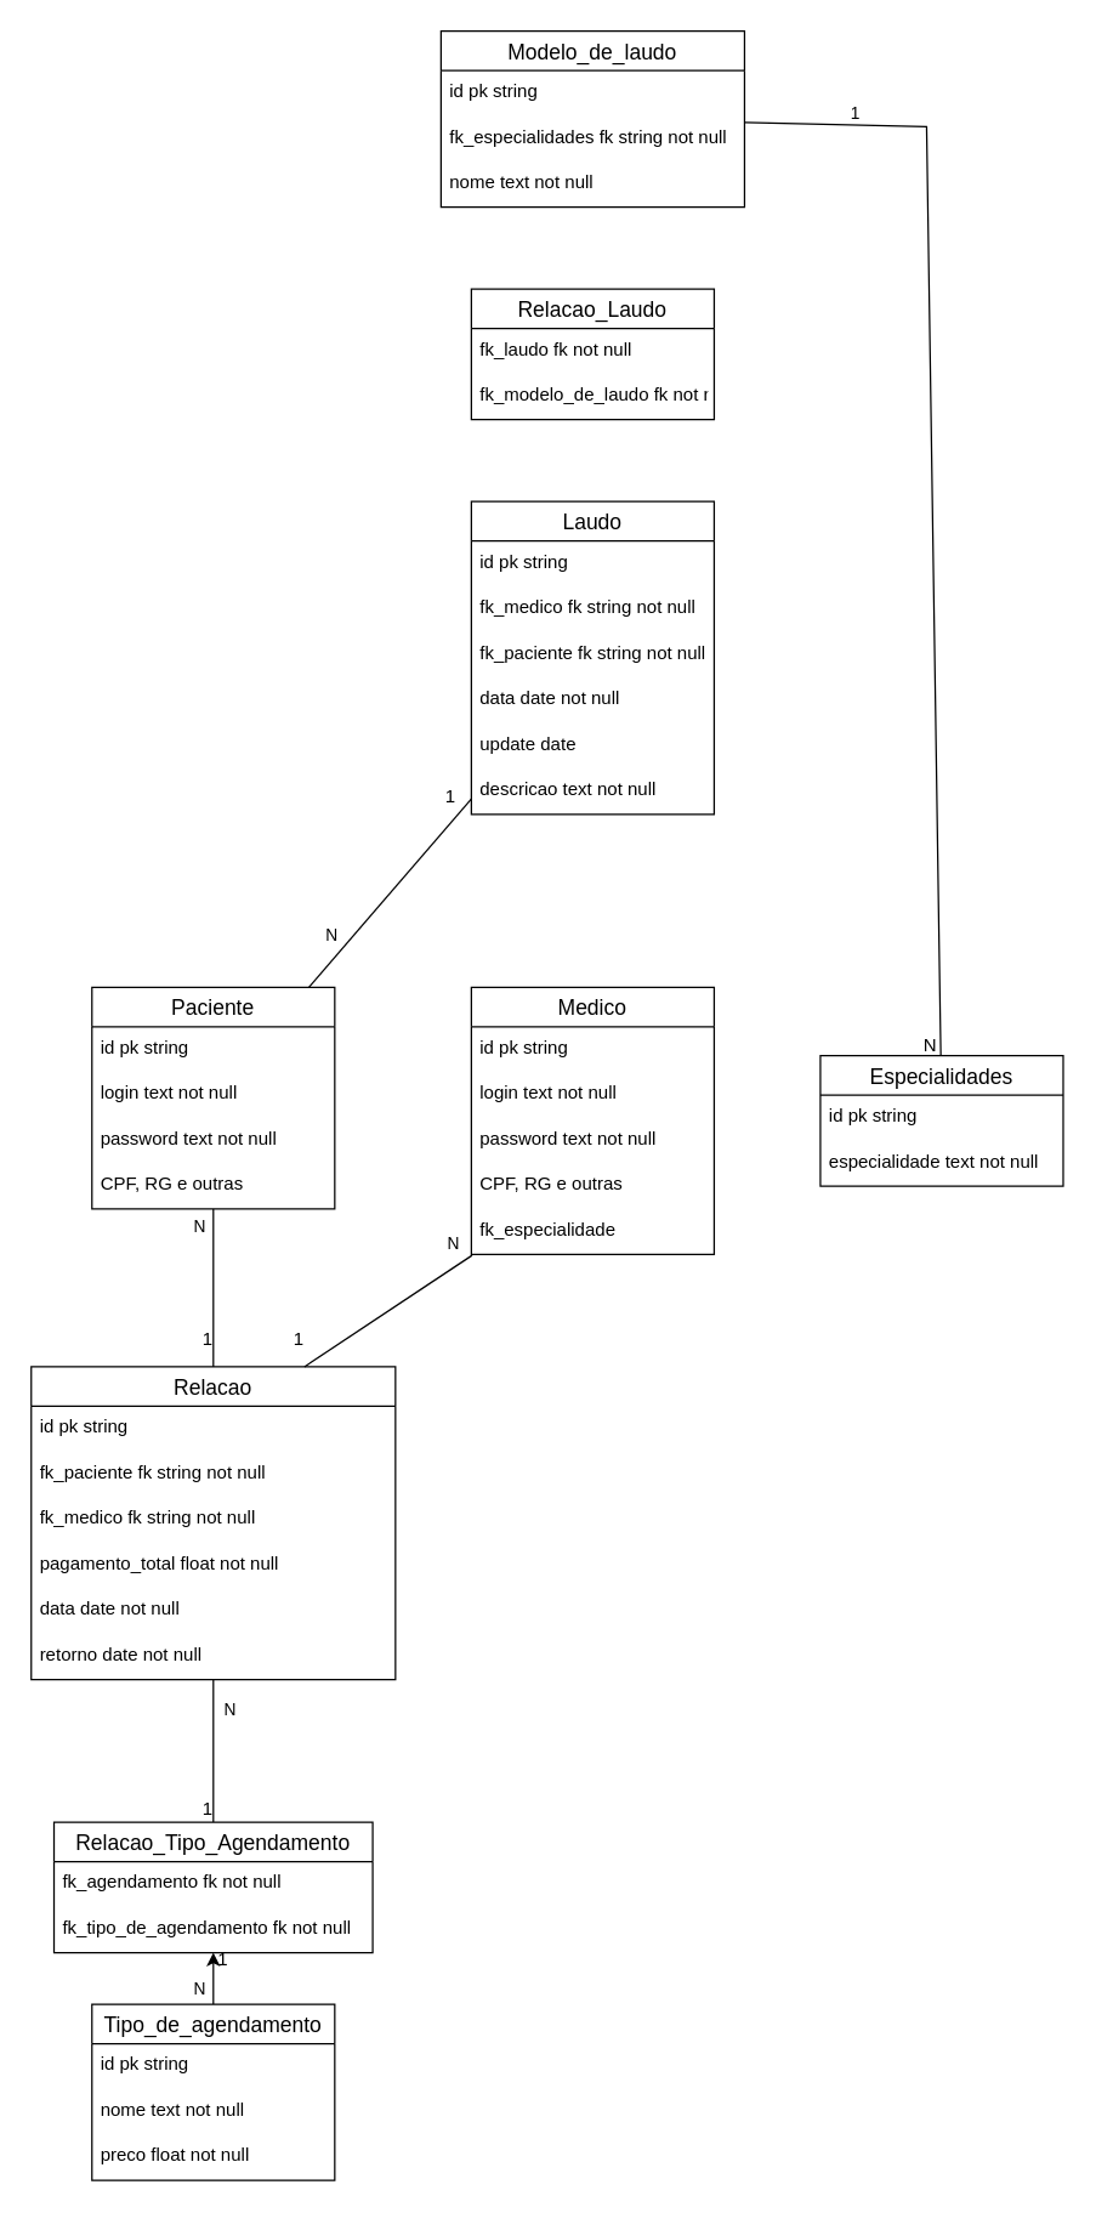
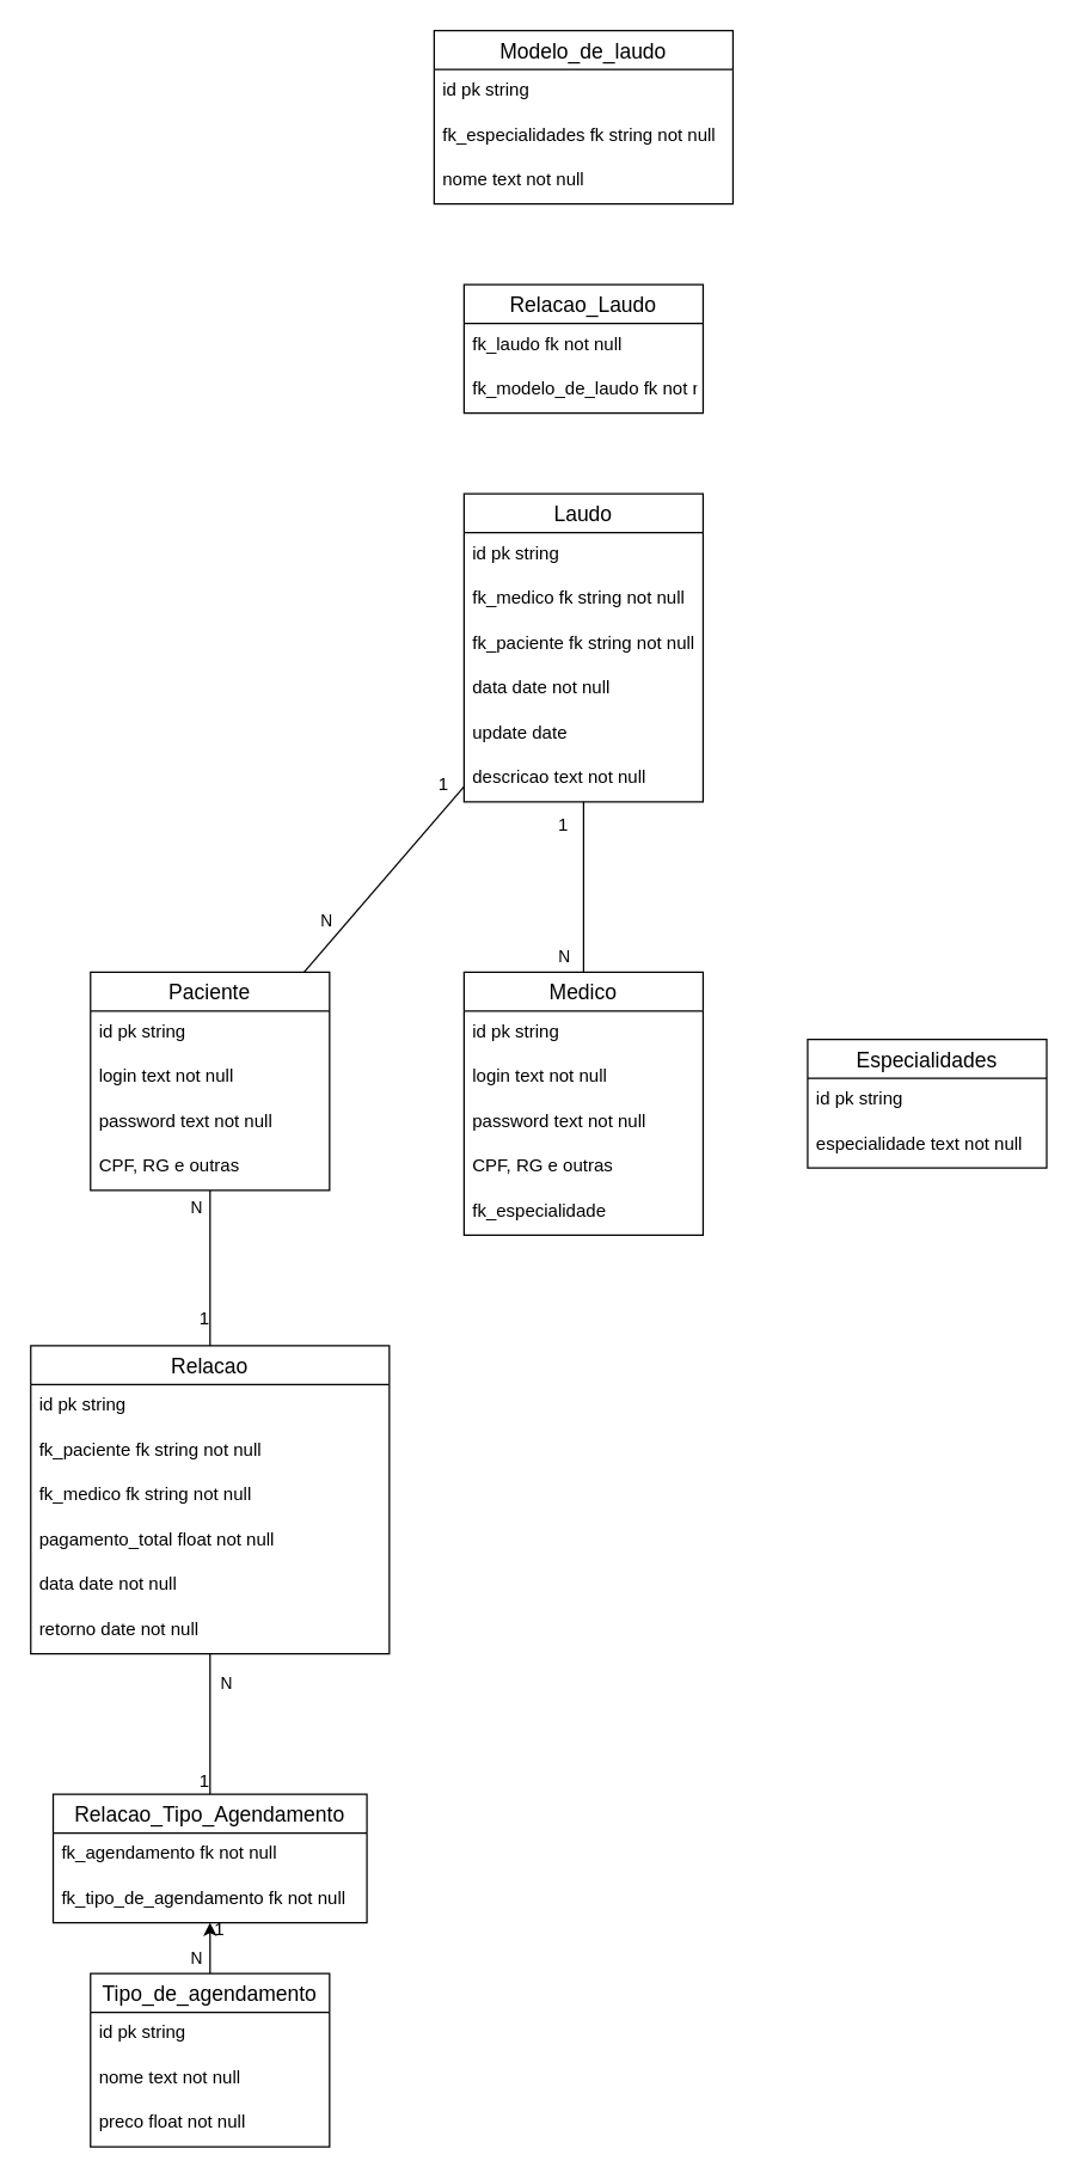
  <mxCell id="0" />
  <mxCell id="1" parent="0" />
  <mxCell id="2" value="Paciente" style="swimlane;fontStyle=0;childLayout=stackLayout;horizontal=1;startSize=26;horizontalStack=0;resizeParent=1;resizeParentMax=0;resizeLast=0;collapsible=1;marginBottom=0;align=center;fontSize=14;" parent="1" vertex="1"><mxGeometry x="60" y="650" width="160" height="146" as="geometry" /></mxCell>
  <mxCell id="3" value="id pk string" style="text;strokeColor=none;fillColor=none;spacingLeft=4;spacingRight=4;overflow=hidden;rotatable=0;points=[[0,0.5],[1,0.5]];portConstraint=eastwest;fontSize=12;" parent="2" vertex="1"><mxGeometry y="26" width="160" height="30" as="geometry" /></mxCell>
  <mxCell id="4" value="login text not null" style="text;strokeColor=none;fillColor=none;spacingLeft=4;spacingRight=4;overflow=hidden;rotatable=0;points=[[0,0.5],[1,0.5]];portConstraint=eastwest;fontSize=12;" parent="2" vertex="1"><mxGeometry y="56" width="160" height="30" as="geometry" /></mxCell>
  <mxCell id="5" value="password text not null" style="text;strokeColor=none;fillColor=none;spacingLeft=4;spacingRight=4;overflow=hidden;rotatable=0;points=[[0,0.5],[1,0.5]];portConstraint=eastwest;fontSize=12;" parent="2" vertex="1"><mxGeometry y="86" width="160" height="30" as="geometry" /></mxCell>
  <mxCell id="6" value="CPF, RG e outras " style="text;strokeColor=none;fillColor=none;spacingLeft=4;spacingRight=4;overflow=hidden;rotatable=0;points=[[0,0.5],[1,0.5]];portConstraint=eastwest;fontSize=12;" parent="2" vertex="1"><mxGeometry y="116" width="160" height="30" as="geometry" /></mxCell>
  <mxCell id="7" value="Relacao" style="swimlane;fontStyle=0;childLayout=stackLayout;horizontal=1;startSize=26;horizontalStack=0;resizeParent=1;resizeParentMax=0;resizeLast=0;collapsible=1;marginBottom=0;align=center;fontSize=14;" parent="1" vertex="1"><mxGeometry x="20" y="900" width="240" height="206" as="geometry" /></mxCell>
  <mxCell id="8" value="id pk string" style="text;strokeColor=none;fillColor=none;spacingLeft=4;spacingRight=4;overflow=hidden;rotatable=0;points=[[0,0.5],[1,0.5]];portConstraint=eastwest;fontSize=12;" parent="7" vertex="1"><mxGeometry y="26" width="240" height="30" as="geometry" /></mxCell>
  <mxCell id="9" value="fk_paciente fk string not null" style="text;strokeColor=none;fillColor=none;spacingLeft=4;spacingRight=4;overflow=hidden;rotatable=0;points=[[0,0.5],[1,0.5]];portConstraint=eastwest;fontSize=12;" parent="7" vertex="1"><mxGeometry y="56" width="240" height="30" as="geometry" /></mxCell>
  <mxCell id="10" value="fk_medico fk string not null" style="text;strokeColor=none;fillColor=none;spacingLeft=4;spacingRight=4;overflow=hidden;rotatable=0;points=[[0,0.5],[1,0.5]];portConstraint=eastwest;fontSize=12;" parent="7" vertex="1"><mxGeometry y="86" width="240" height="30" as="geometry" /></mxCell>
  <mxCell id="11" value="pagamento_total float not null" style="text;strokeColor=none;fillColor=none;spacingLeft=4;spacingRight=4;overflow=hidden;rotatable=0;points=[[0,0.5],[1,0.5]];portConstraint=eastwest;fontSize=12;" parent="7" vertex="1"><mxGeometry y="116" width="240" height="30" as="geometry" /></mxCell>
  <mxCell id="12" value="data date not null" style="text;strokeColor=none;fillColor=none;spacingLeft=4;spacingRight=4;overflow=hidden;rotatable=0;points=[[0,0.5],[1,0.5]];portConstraint=eastwest;fontSize=12;" parent="7" vertex="1"><mxGeometry y="146" width="240" height="30" as="geometry" /></mxCell>
  <mxCell id="13" value="retorno date not null" style="text;strokeColor=none;fillColor=none;spacingLeft=4;spacingRight=4;overflow=hidden;rotatable=0;points=[[0,0.5],[1,0.5]];portConstraint=eastwest;fontSize=12;" parent="7" vertex="1"><mxGeometry y="176" width="240" height="30" as="geometry" /></mxCell>
  <mxCell id="14" value="Especialidades" style="swimlane;fontStyle=0;childLayout=stackLayout;horizontal=1;startSize=26;horizontalStack=0;resizeParent=1;resizeParentMax=0;resizeLast=0;collapsible=1;marginBottom=0;align=center;fontSize=14;" parent="1" vertex="1"><mxGeometry x="540" y="695" width="160" height="86" as="geometry" /></mxCell>
  <mxCell id="15" value="id pk string" style="text;strokeColor=none;fillColor=none;spacingLeft=4;spacingRight=4;overflow=hidden;rotatable=0;points=[[0,0.5],[1,0.5]];portConstraint=eastwest;fontSize=12;" parent="14" vertex="1"><mxGeometry y="26" width="160" height="30" as="geometry" /></mxCell>
  <mxCell id="16" value="especialidade text not null" style="text;strokeColor=none;fillColor=none;spacingLeft=4;spacingRight=4;overflow=hidden;rotatable=0;points=[[0,0.5],[1,0.5]];portConstraint=eastwest;fontSize=12;" parent="14" vertex="1"><mxGeometry y="56" width="160" height="30" as="geometry" /></mxCell>
  <mxCell id="17" value="Medico" style="swimlane;fontStyle=0;childLayout=stackLayout;horizontal=1;startSize=26;horizontalStack=0;resizeParent=1;resizeParentMax=0;resizeLast=0;collapsible=1;marginBottom=0;align=center;fontSize=14;" parent="1" vertex="1"><mxGeometry x="310.01" y="650" width="160" height="176" as="geometry" /></mxCell>
  <mxCell id="18" value="id pk string" style="text;strokeColor=none;fillColor=none;spacingLeft=4;spacingRight=4;overflow=hidden;rotatable=0;points=[[0,0.5],[1,0.5]];portConstraint=eastwest;fontSize=12;" parent="17" vertex="1"><mxGeometry y="26" width="160" height="30" as="geometry" /></mxCell>
  <mxCell id="19" value="login text not null" style="text;strokeColor=none;fillColor=none;spacingLeft=4;spacingRight=4;overflow=hidden;rotatable=0;points=[[0,0.5],[1,0.5]];portConstraint=eastwest;fontSize=12;" parent="17" vertex="1"><mxGeometry y="56" width="160" height="30" as="geometry" /></mxCell>
  <mxCell id="20" value="password text not null" style="text;strokeColor=none;fillColor=none;spacingLeft=4;spacingRight=4;overflow=hidden;rotatable=0;points=[[0,0.5],[1,0.5]];portConstraint=eastwest;fontSize=12;" parent="17" vertex="1"><mxGeometry y="86" width="160" height="30" as="geometry" /></mxCell>
  <mxCell id="21" value="CPF, RG e outras " style="text;strokeColor=none;fillColor=none;spacingLeft=4;spacingRight=4;overflow=hidden;rotatable=0;points=[[0,0.5],[1,0.5]];portConstraint=eastwest;fontSize=12;" parent="17" vertex="1"><mxGeometry y="116" width="160" height="30" as="geometry" /></mxCell>
  <mxCell id="22" value="fk_especialidade" style="text;strokeColor=none;fillColor=none;spacingLeft=4;spacingRight=4;overflow=hidden;rotatable=0;points=[[0,0.5],[1,0.5]];portConstraint=eastwest;fontSize=12;" parent="17" vertex="1"><mxGeometry y="146" width="160" height="30" as="geometry" /></mxCell>
  <mxCell id="23" value="" style="endArrow=none;html=1;rounded=0;entryX=0.5;entryY=0;entryDx=0;entryDy=0;" parent="1" source="6" target="7" edge="1"><mxGeometry relative="1" as="geometry"><mxPoint x="370" y="826" as="sourcePoint" /><mxPoint x="370" y="910" as="targetPoint" /></mxGeometry></mxCell>
  <mxCell id="24" value="1" style="resizable=0;html=1;align=right;verticalAlign=bottom;direction=south;" parent="23" connectable="0" vertex="1"><mxGeometry x="1" relative="1" as="geometry"><mxPoint y="-10" as="offset" /></mxGeometry></mxCell>
  <mxCell id="25" value="N" style="edgeLabel;html=1;align=center;verticalAlign=middle;resizable=0;points=[];" parent="23" vertex="1" connectable="0"><mxGeometry x="-0.797" y="-2" relative="1" as="geometry"><mxPoint x="-8" as="offset" /></mxGeometry></mxCell>
- <mxCell id="26" value="" style="endArrow=none;html=1;rounded=0;entryX=0.75;entryY=0;entryDx=0;entryDy=0;exitX=0.003;exitY=1.019;exitDx=0;exitDy=0;exitPerimeter=0;" parent="1" source="22" target="7" edge="1"><mxGeometry relative="1" as="geometry"><mxPoint x="190" y="796" as="sourcePoint" /><mxPoint x="190" y="910" as="targetPoint" /></mxGeometry></mxCell>
- <mxCell id="27" value="1" style="resizable=0;html=1;align=right;verticalAlign=bottom;direction=south;" parent="26" connectable="0" vertex="1"><mxGeometry x="1" relative="1" as="geometry"><mxPoint y="-10" as="offset" /></mxGeometry></mxCell>
- <mxCell id="28" value="N" style="edgeLabel;html=1;align=center;verticalAlign=middle;resizable=0;points=[];" parent="26" vertex="1" connectable="0"><mxGeometry x="-0.785" y="-3" relative="1" as="geometry"><mxPoint y="-13" as="offset" /></mxGeometry></mxCell>
  <mxCell id="29" value="Tipo_de_agendamento" style="swimlane;fontStyle=0;childLayout=stackLayout;horizontal=1;startSize=26;horizontalStack=0;resizeParent=1;resizeParentMax=0;resizeLast=0;collapsible=1;marginBottom=0;align=center;fontSize=14;" parent="1" vertex="1"><mxGeometry x="60" y="1320" width="160" height="116" as="geometry" /></mxCell>
  <mxCell id="30" value="id pk string" style="text;strokeColor=none;fillColor=none;spacingLeft=4;spacingRight=4;overflow=hidden;rotatable=0;points=[[0,0.5],[1,0.5]];portConstraint=eastwest;fontSize=12;" parent="29" vertex="1"><mxGeometry y="26" width="160" height="30" as="geometry" /></mxCell>
  <mxCell id="31" value="nome text not null" style="text;strokeColor=none;fillColor=none;spacingLeft=4;spacingRight=4;overflow=hidden;rotatable=0;points=[[0,0.5],[1,0.5]];portConstraint=eastwest;fontSize=12;" parent="29" vertex="1"><mxGeometry y="56" width="160" height="30" as="geometry" /></mxCell>
  <mxCell id="32" value="preco float not null" style="text;strokeColor=none;fillColor=none;spacingLeft=4;spacingRight=4;overflow=hidden;rotatable=0;points=[[0,0.5],[1,0.5]];portConstraint=eastwest;fontSize=12;" parent="29" vertex="1"><mxGeometry y="86" width="160" height="30" as="geometry" /></mxCell>
  <mxCell id="33" value="" style="resizable=0;html=1;align=right;verticalAlign=bottom;direction=south;" parent="1" connectable="0" vertex="1"><mxGeometry x="40" y="1003" as="geometry"><mxPoint x="53" y="-6" as="offset" /></mxGeometry></mxCell>
  <mxCell id="34" value="Relacao_Tipo_Agendamento" style="swimlane;fontStyle=0;childLayout=stackLayout;horizontal=1;startSize=26;horizontalStack=0;resizeParent=1;resizeParentMax=0;resizeLast=0;collapsible=1;marginBottom=0;align=center;fontSize=14;" parent="1" vertex="1"><mxGeometry x="35" y="1200" width="210" height="86" as="geometry" /></mxCell>
  <mxCell id="35" value="fk_agendamento fk not null" style="text;strokeColor=none;fillColor=none;spacingLeft=4;spacingRight=4;overflow=hidden;rotatable=0;points=[[0,0.5],[1,0.5]];portConstraint=eastwest;fontSize=12;" parent="34" vertex="1"><mxGeometry y="26" width="210" height="30" as="geometry" /></mxCell>
  <mxCell id="36" value="fk_tipo_de_agendamento fk not null" style="text;strokeColor=none;fillColor=none;spacingLeft=4;spacingRight=4;overflow=hidden;rotatable=0;points=[[0,0.5],[1,0.5]];portConstraint=eastwest;fontSize=12;" parent="34" vertex="1"><mxGeometry y="56" width="210" height="30" as="geometry" /></mxCell>
  <mxCell id="37" value="" style="endArrow=none;html=1;rounded=0;entryX=0.5;entryY=0;entryDx=0;entryDy=0;" parent="1" source="13" target="34" edge="1"><mxGeometry relative="1" as="geometry"><mxPoint x="290.48" y="826.57" as="sourcePoint" /><mxPoint x="210" y="910" as="targetPoint" /></mxGeometry></mxCell>
  <mxCell id="38" value="1" style="resizable=0;html=1;align=right;verticalAlign=bottom;direction=south;" parent="37" connectable="0" vertex="1"><mxGeometry x="1" relative="1" as="geometry"><mxPoint as="offset" /></mxGeometry></mxCell>
  <mxCell id="39" value="N" style="edgeLabel;html=1;align=center;verticalAlign=middle;resizable=0;points=[];" parent="37" vertex="1" connectable="0"><mxGeometry x="-0.785" y="-3" relative="1" as="geometry"><mxPoint x="13" y="9" as="offset" /></mxGeometry></mxCell>
  <mxCell id="40" value="" style="endArrow=classic;html=1;rounded=0;exitX=0.5;exitY=0;exitDx=0;exitDy=0;" parent="1" source="29" target="34" edge="1"><mxGeometry relative="1" as="geometry"><mxPoint x="150" y="1166" as="sourcePoint" /><mxPoint x="150" y="1210" as="targetPoint" /></mxGeometry></mxCell>
  <mxCell id="41" value="1" style="resizable=0;html=1;align=right;verticalAlign=bottom;direction=south;" parent="40" connectable="0" vertex="1"><mxGeometry x="1" relative="1" as="geometry"><mxPoint x="10" y="13" as="offset" /></mxGeometry></mxCell>
  <mxCell id="42" value="N" style="edgeLabel;html=1;align=center;verticalAlign=middle;resizable=0;points=[];" parent="40" vertex="1" connectable="0"><mxGeometry x="-0.785" y="-3" relative="1" as="geometry"><mxPoint x="-13" y="-7" as="offset" /></mxGeometry></mxCell>
  <mxCell id="43" value="Laudo" style="swimlane;fontStyle=0;childLayout=stackLayout;horizontal=1;startSize=26;horizontalStack=0;resizeParent=1;resizeParentMax=0;resizeLast=0;collapsible=1;marginBottom=0;align=center;fontSize=14;" vertex="1" parent="1"><mxGeometry x="310.01" y="330" width="160" height="206" as="geometry" /></mxCell>
  <mxCell id="44" value="id pk string" style="text;strokeColor=none;fillColor=none;spacingLeft=4;spacingRight=4;overflow=hidden;rotatable=0;points=[[0,0.5],[1,0.5]];portConstraint=eastwest;fontSize=12;" vertex="1" parent="43"><mxGeometry y="26" width="160" height="30" as="geometry" /></mxCell>
  <mxCell id="45" value="fk_medico fk string not null" style="text;strokeColor=none;fillColor=none;spacingLeft=4;spacingRight=4;overflow=hidden;rotatable=0;points=[[0,0.5],[1,0.5]];portConstraint=eastwest;fontSize=12;" vertex="1" parent="43"><mxGeometry y="56" width="160" height="30" as="geometry" /></mxCell>
  <mxCell id="46" value="fk_paciente fk string not null" style="text;strokeColor=none;fillColor=none;spacingLeft=4;spacingRight=4;overflow=hidden;rotatable=0;points=[[0,0.5],[1,0.5]];portConstraint=eastwest;fontSize=12;" vertex="1" parent="43"><mxGeometry y="86" width="160" height="30" as="geometry" /></mxCell>
  <mxCell id="47" value="data date not null" style="text;strokeColor=none;fillColor=none;spacingLeft=4;spacingRight=4;overflow=hidden;rotatable=0;points=[[0,0.5],[1,0.5]];portConstraint=eastwest;fontSize=12;" vertex="1" parent="43"><mxGeometry y="116" width="160" height="30" as="geometry" /></mxCell>
  <mxCell id="48" value="update date " style="text;strokeColor=none;fillColor=none;spacingLeft=4;spacingRight=4;overflow=hidden;rotatable=0;points=[[0,0.5],[1,0.5]];portConstraint=eastwest;fontSize=12;" vertex="1" parent="43"><mxGeometry y="146" width="160" height="30" as="geometry" /></mxCell>
  <mxCell id="49" value="descricao text not null" style="text;strokeColor=none;fillColor=none;spacingLeft=4;spacingRight=4;overflow=hidden;rotatable=0;points=[[0,0.5],[1,0.5]];portConstraint=eastwest;fontSize=12;" vertex="1" parent="43"><mxGeometry y="176" width="160" height="30" as="geometry" /></mxCell>
+ <mxCell id="50" value="" style="endArrow=none;html=1;rounded=0;" edge="1" parent="1" source="17" target="43"><mxGeometry relative="1" as="geometry"><mxPoint x="460.49" y="870" as="sourcePoint" /><mxPoint x="350" y="943.43" as="targetPoint" /></mxGeometry></mxCell>
+ <mxCell id="51" value="1" style="resizable=0;html=1;align=right;verticalAlign=bottom;direction=south;" connectable="0" vertex="1" parent="50"><mxGeometry x="1" relative="1" as="geometry"><mxPoint x="-10" y="24" as="offset" /></mxGeometry></mxCell>
+ <mxCell id="52" value="N" style="edgeLabel;html=1;align=center;verticalAlign=middle;resizable=0;points=[];" vertex="1" connectable="0" parent="50"><mxGeometry x="-0.806" y="2" relative="1" as="geometry"><mxPoint x="-12" as="offset" /></mxGeometry></mxCell>
  <mxCell id="53" value="Modelo_de_laudo" style="swimlane;fontStyle=0;childLayout=stackLayout;horizontal=1;startSize=26;horizontalStack=0;resizeParent=1;resizeParentMax=0;resizeLast=0;collapsible=1;marginBottom=0;align=center;fontSize=14;" vertex="1" parent="1"><mxGeometry x="290.01" y="20" width="200.01" height="116" as="geometry" /></mxCell>
  <mxCell id="54" value="id pk string" style="text;strokeColor=none;fillColor=none;spacingLeft=4;spacingRight=4;overflow=hidden;rotatable=0;points=[[0,0.5],[1,0.5]];portConstraint=eastwest;fontSize=12;" vertex="1" parent="53"><mxGeometry y="26" width="200.01" height="30" as="geometry" /></mxCell>
  <mxCell id="55" value="fk_especialidades fk string not null" style="text;strokeColor=none;fillColor=none;spacingLeft=4;spacingRight=4;overflow=hidden;rotatable=0;points=[[0,0.5],[1,0.5]];portConstraint=eastwest;fontSize=12;" vertex="1" parent="53"><mxGeometry y="56" width="200.01" height="30" as="geometry" /></mxCell>
  <mxCell id="56" value="nome text not null" style="text;strokeColor=none;fillColor=none;spacingLeft=4;spacingRight=4;overflow=hidden;rotatable=0;points=[[0,0.5],[1,0.5]];portConstraint=eastwest;fontSize=12;" vertex="1" parent="53"><mxGeometry y="86" width="200.01" height="30" as="geometry" /></mxCell>
  <mxCell id="57" value="Relacao_Laudo" style="swimlane;fontStyle=0;childLayout=stackLayout;horizontal=1;startSize=26;horizontalStack=0;resizeParent=1;resizeParentMax=0;resizeLast=0;collapsible=1;marginBottom=0;align=center;fontSize=14;" vertex="1" parent="1"><mxGeometry x="310.01" y="190" width="160.01" height="86" as="geometry" /></mxCell>
  <mxCell id="58" value="fk_laudo fk not null" style="text;strokeColor=none;fillColor=none;spacingLeft=4;spacingRight=4;overflow=hidden;rotatable=0;points=[[0,0.5],[1,0.5]];portConstraint=eastwest;fontSize=12;" vertex="1" parent="57"><mxGeometry y="26" width="160.01" height="30" as="geometry" /></mxCell>
  <mxCell id="59" value="fk_modelo_de_laudo fk not null" style="text;strokeColor=none;fillColor=none;spacingLeft=4;spacingRight=4;overflow=hidden;rotatable=0;points=[[0,0.5],[1,0.5]];portConstraint=eastwest;fontSize=12;" vertex="1" parent="57"><mxGeometry y="56" width="160.01" height="30" as="geometry" /></mxCell>
  <mxCell id="60" value="" style="endArrow=none;html=1;rounded=0;" edge="1" parent="1" source="2" target="43"><mxGeometry relative="1" as="geometry"><mxPoint x="184" y="470" as="sourcePoint" /><mxPoint x="184" y="584" as="targetPoint" /></mxGeometry></mxCell>
  <mxCell id="61" value="1" style="resizable=0;html=1;align=right;verticalAlign=bottom;direction=south;" connectable="0" vertex="1" parent="60"><mxGeometry x="1" relative="1" as="geometry"><mxPoint x="-10" y="7" as="offset" /></mxGeometry></mxCell>
  <mxCell id="62" value="N" style="edgeLabel;html=1;align=center;verticalAlign=middle;resizable=0;points=[];" vertex="1" connectable="0" parent="60"><mxGeometry x="-0.797" y="-2" relative="1" as="geometry"><mxPoint x="2" y="-23" as="offset" /></mxGeometry></mxCell>
- <mxCell id="63" value="" style="endArrow=none;html=1;rounded=0;" edge="1" parent="1" source="53" target="14"><mxGeometry relative="1" as="geometry"><mxPoint x="480.01" y="748" as="sourcePoint" /><mxPoint x="550" y="748" as="targetPoint" /><Array as="points"><mxPoint x="610" y="83" /></Array></mxGeometry></mxCell>
- <mxCell id="64" value="N" style="resizable=0;html=1;align=right;verticalAlign=bottom;direction=south;" connectable="0" vertex="1" parent="63"><mxGeometry x="1" relative="1" as="geometry"><mxPoint x="-2" y="2" as="offset" /></mxGeometry></mxCell>
- <mxCell id="65" value="1" style="edgeLabel;html=1;align=center;verticalAlign=middle;resizable=0;points=[];" vertex="1" connectable="0" parent="63"><mxGeometry x="-0.814" y="1" relative="1" as="geometry"><mxPoint x="4" y="-7" as="offset" /></mxGeometry></mxCell>
